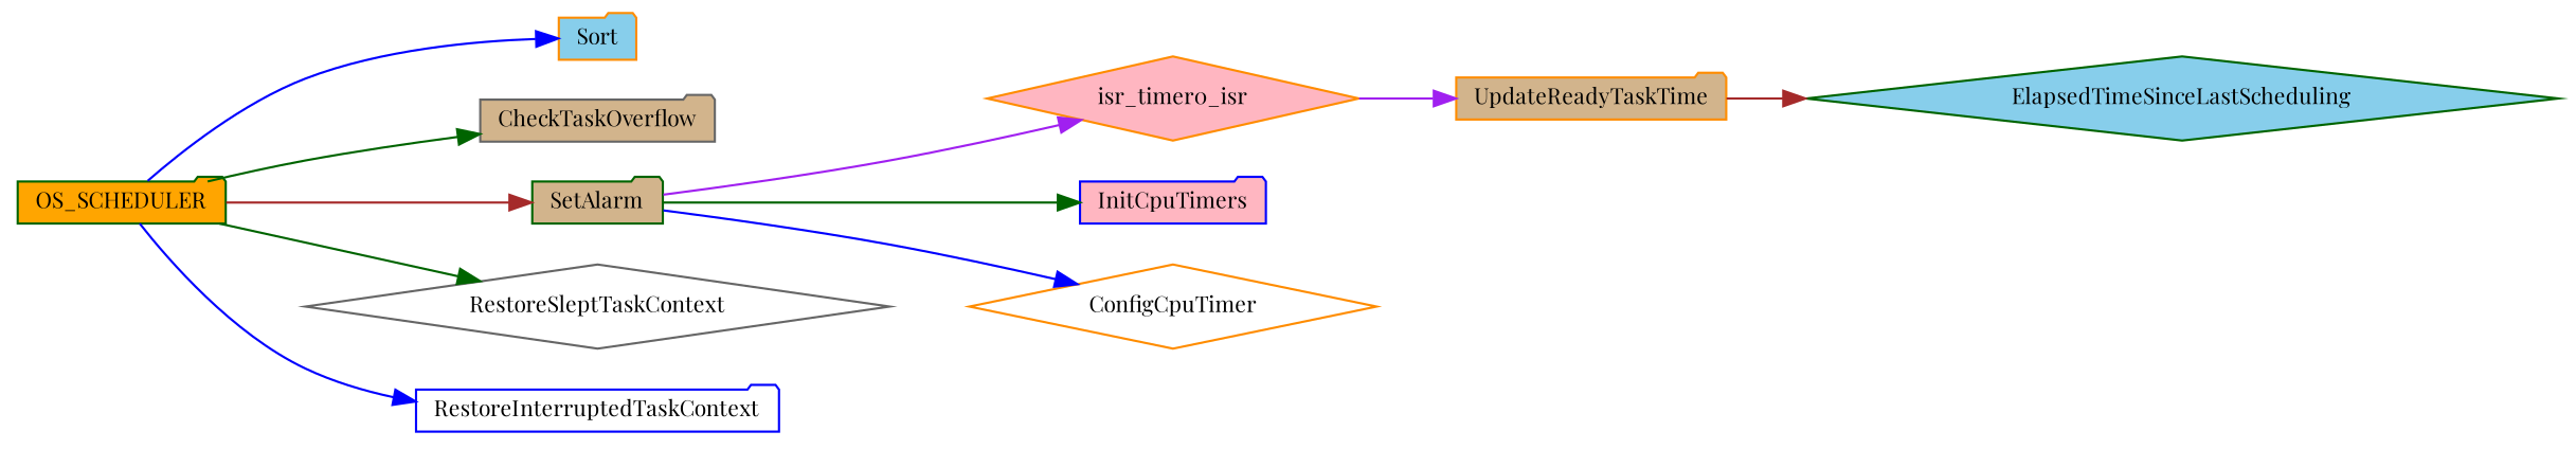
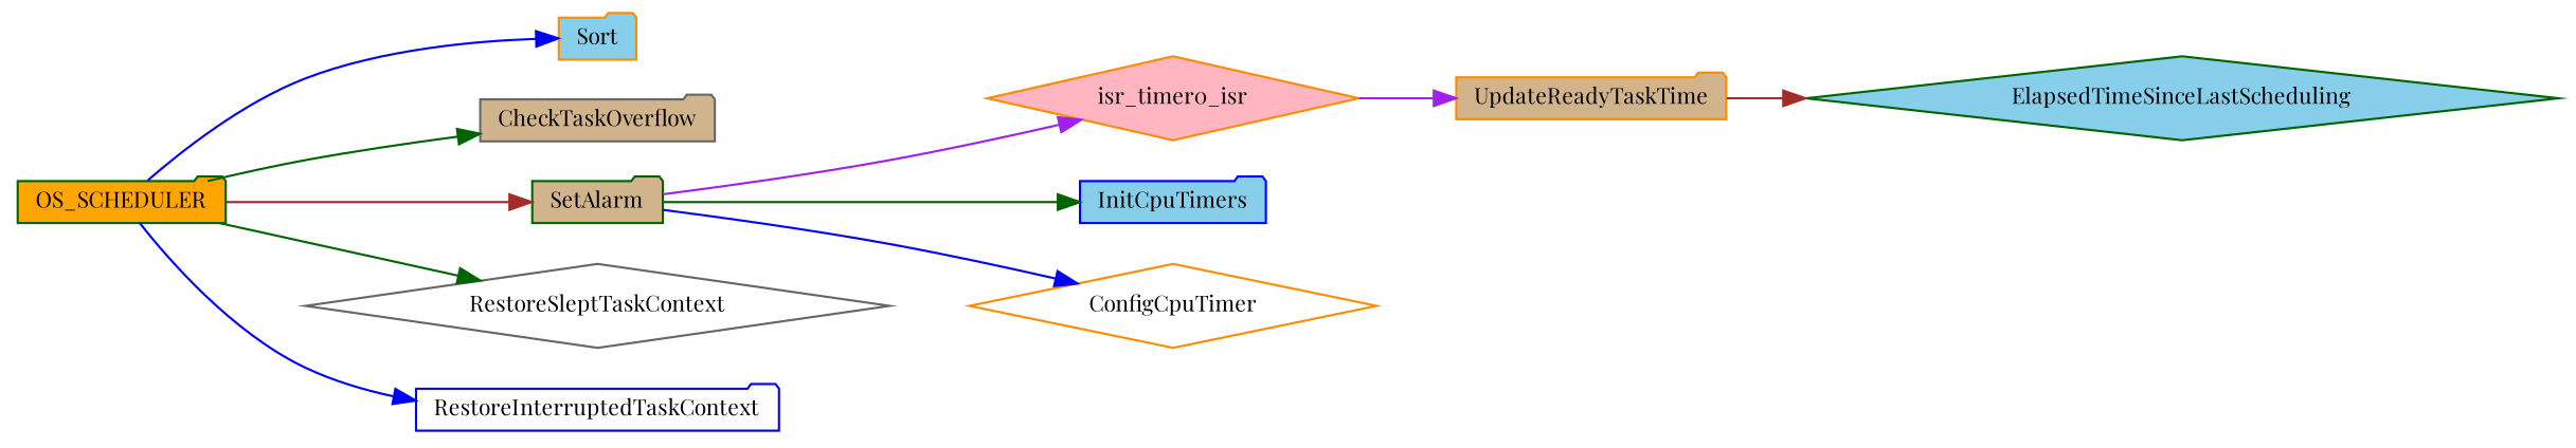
  digraph {
    fontname="Playfair Display"
    rankdir=LR
    node [color=darkorange fillcolor=tan fontname="Playfair Display" fontsize=10 shape=folder style=filled]
    edge [color=blue fontname="Playfair Display" fontsize=10 labelfontname=Helvetica labelfontsize=10 style=solid]
    n1 [color=darkgreen fillcolor=orange fontcolor=black height=0.2 label=OS_SCHEDULER width=0.4]
    n2 [fillcolor=skyblue height=0.2 label=Sort width=0.4]
    n3 [color=gray40 height=0.2 label=CheckTaskOverflow width=0.4]
    n4 [color=darkgreen height=0.2 label=SetAlarm width=0.4]
    n5 [color=gray40 fillcolor=white height=0.2 label=RestoreSleptTaskContext shape=diamond width=0.4]
    n6 [color=blue fillcolor=white height=0.2 label=RestoreInterruptedTaskContext width=0.4]
    n7 [fillcolor=lightpink height=0.2 label=isr_timer0_isr shape=diamond width=0.4]
-   n8 [color=blue fillcolor=lightpink height=0.2 label=InitCpuTimers width=0.4]
+   n8 [color=blue fillcolor=skyblue height=0.2 label=InitCpuTimers width=0.4]
    n9 [fillcolor=white height=0.2 label=ConfigCpuTimer shape=diamond width=0.4]
    n10 [height=0.2 label=UpdateReadyTaskTime width=0.4]
    n11 [color=darkgreen fillcolor=skyblue height=0.2 label=ElapsedTimeSinceLastScheduling shape=diamond width=0.4]
    n1 -> n2
    n1 -> n3 [color=darkgreen]
    n1 -> n4 [color=brown]
    n1 -> n5 [color=darkgreen]
    n1 -> n6
    n4 -> n7 [color=purple]
    n4 -> n8 [color=darkgreen]
    n4 -> n9
    n7 -> n10 [color=purple]
    n10 -> n11 [color=brown]
  }
